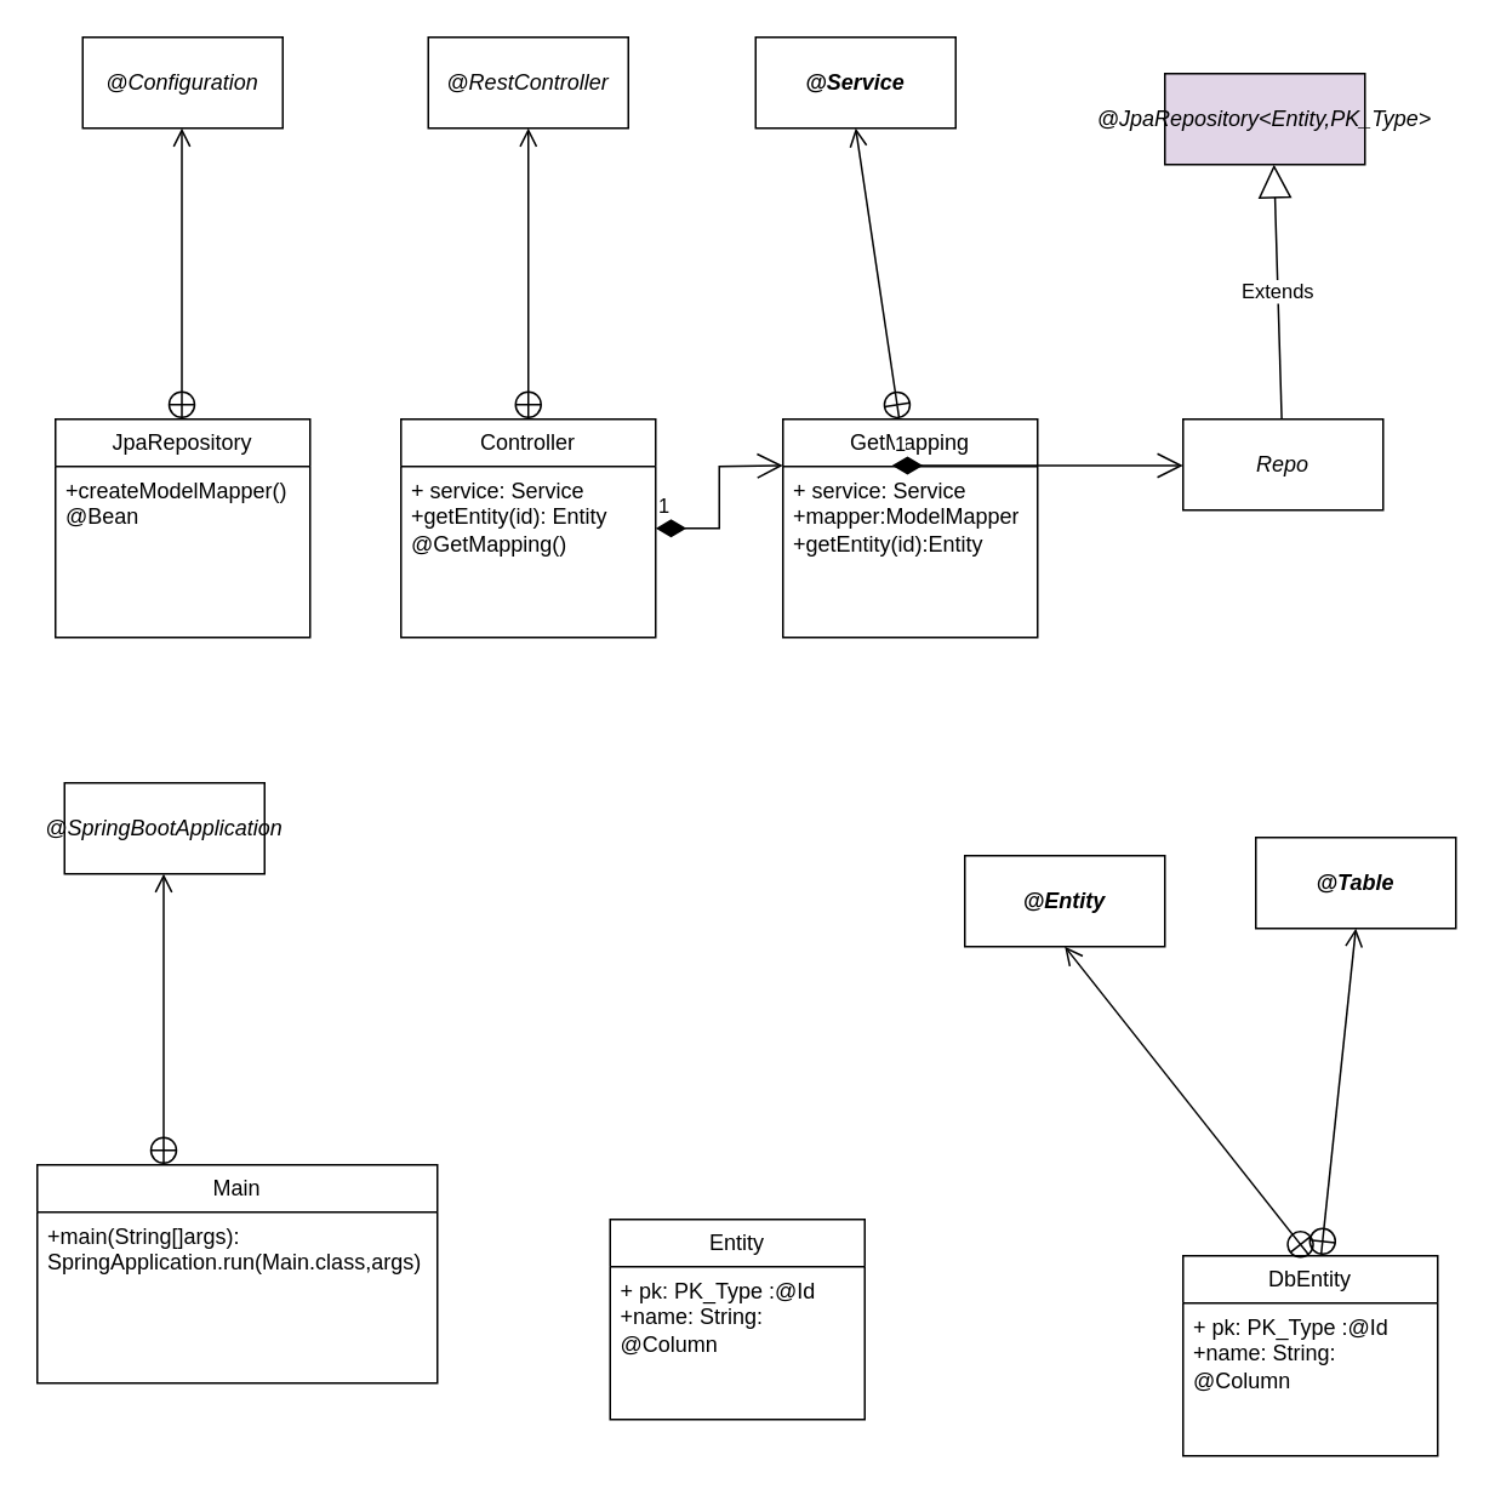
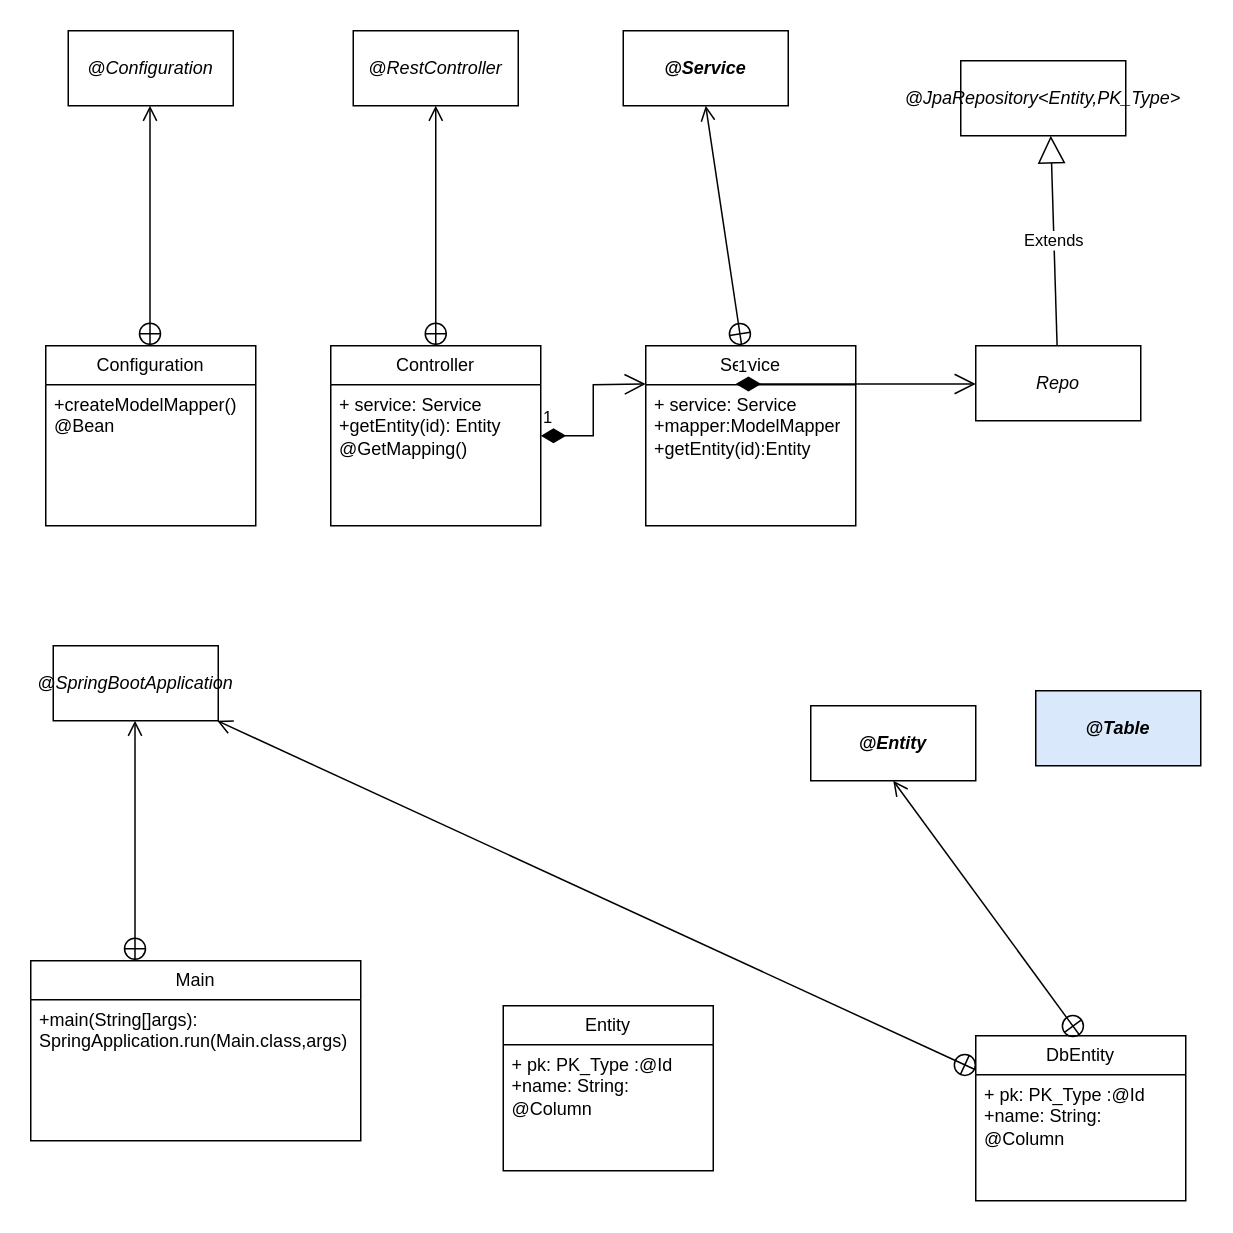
  <mxCell id="0" />
  <mxCell id="1" parent="0" />
  <mxCell id="2" value="Controller" style="swimlane;fontStyle=0;childLayout=stackLayout;horizontal=1;startSize=26;fillColor=none;horizontalStack=0;resizeParent=1;resizeParentMax=0;resizeLast=0;collapsible=1;marginBottom=0;whiteSpace=wrap;html=1;" vertex="1" parent="1"><mxGeometry x="220" y="230" width="140" height="120" as="geometry" /></mxCell>
  <mxCell id="3" value="+ service: Service&lt;br&gt;+getEntity(id): Entity @GetMapping()" style="text;strokeColor=none;fillColor=none;align=left;verticalAlign=top;spacingLeft=4;spacingRight=4;overflow=hidden;rotatable=0;points=[[0,0.5],[1,0.5]];portConstraint=eastwest;whiteSpace=wrap;html=1;" vertex="1" parent="2"><mxGeometry y="26" width="140" height="94" as="geometry" /></mxCell>
  <mxCell id="4" value="1" style="endArrow=open;html=1;endSize=12;startArrow=diamondThin;startSize=14;startFill=1;edgeStyle=orthogonalEdgeStyle;align=left;verticalAlign=bottom;rounded=0;exitX=1;exitY=0.362;exitDx=0;exitDy=0;exitPerimeter=0;" edge="1" parent="1" source="3"><mxGeometry x="-1" y="3" relative="1" as="geometry"><mxPoint x="270" y="255.5" as="sourcePoint" /><mxPoint x="430" y="255.5" as="targetPoint" /></mxGeometry></mxCell>
  <mxCell id="5" value="" style="endArrow=open;startArrow=circlePlus;endFill=0;startFill=0;endSize=8;html=1;rounded=0;exitX=0.5;exitY=0;exitDx=0;exitDy=0;" edge="1" parent="1" source="2"><mxGeometry width="160" relative="1" as="geometry"><mxPoint x="370" y="420" as="sourcePoint" /><mxPoint x="290" y="70" as="targetPoint" /></mxGeometry></mxCell>
  <mxCell id="6" value="&lt;i&gt;@RestController&lt;/i&gt;" style="html=1;whiteSpace=wrap;" vertex="1" parent="1"><mxGeometry x="235" y="20" width="110" height="50" as="geometry" /></mxCell>
- <mxCell id="7" value="GetMapping" style="swimlane;fontStyle=0;childLayout=stackLayout;horizontal=1;startSize=26;fillColor=none;horizontalStack=0;resizeParent=1;resizeParentMax=0;resizeLast=0;collapsible=1;marginBottom=0;whiteSpace=wrap;html=1;" vertex="1" parent="1"><mxGeometry x="430" y="230" width="140" height="120" as="geometry" /></mxCell>
+ <mxCell id="7" value="Service" style="swimlane;fontStyle=0;childLayout=stackLayout;horizontal=1;startSize=26;fillColor=none;horizontalStack=0;resizeParent=1;resizeParentMax=0;resizeLast=0;collapsible=1;marginBottom=0;whiteSpace=wrap;html=1;" vertex="1" parent="1"><mxGeometry x="430" y="230" width="140" height="120" as="geometry" /></mxCell>
  <mxCell id="8" value="+ service: Service&lt;br&gt;+mapper:ModelMapper&lt;br&gt;+getEntity(id):Entity" style="text;strokeColor=none;fillColor=none;align=left;verticalAlign=top;spacingLeft=4;spacingRight=4;overflow=hidden;rotatable=0;points=[[0,0.5],[1,0.5]];portConstraint=eastwest;whiteSpace=wrap;html=1;" vertex="1" parent="7"><mxGeometry y="26" width="140" height="94" as="geometry" /></mxCell>
  <mxCell id="9" value="&lt;i&gt;@Service&lt;/i&gt;" style="html=1;whiteSpace=wrap;fontStyle=1" vertex="1" parent="1"><mxGeometry x="415" y="20" width="110" height="50" as="geometry" /></mxCell>
  <mxCell id="10" value="1" style="endArrow=open;html=1;endSize=12;startArrow=diamondThin;startSize=14;startFill=1;edgeStyle=orthogonalEdgeStyle;align=left;verticalAlign=bottom;rounded=0;" edge="1" parent="1"><mxGeometry x="-1" y="3" relative="1" as="geometry"><mxPoint x="490" y="255.5" as="sourcePoint" /><mxPoint x="650" y="255.5" as="targetPoint" /></mxGeometry></mxCell>
  <mxCell id="11" value="&lt;i&gt;Repo&lt;/i&gt;" style="html=1;whiteSpace=wrap;" vertex="1" parent="1"><mxGeometry x="650" y="230" width="110" height="50" as="geometry" /></mxCell>
  <mxCell id="12" value="Extends" style="endArrow=block;endSize=16;endFill=0;html=1;rounded=0;" edge="1" parent="1" source="11"><mxGeometry width="160" relative="1" as="geometry"><mxPoint x="370" y="670" as="sourcePoint" /><mxPoint x="700" y="90" as="targetPoint" /></mxGeometry></mxCell>
- <mxCell id="13" value="&lt;i&gt;@JpaRepository&amp;lt;Entity,PK_Type&amp;gt;&lt;/i&gt;" style="html=1;whiteSpace=wrap;fillColor=#e1d5e7;" vertex="1" parent="1"><mxGeometry x="640" y="40" width="110" height="50" as="geometry" /></mxCell>
+ <mxCell id="13" value="&lt;i&gt;@JpaRepository&amp;lt;Entity,PK_Type&amp;gt;&lt;/i&gt;" style="html=1;whiteSpace=wrap;" vertex="1" parent="1"><mxGeometry x="640" y="40" width="110" height="50" as="geometry" /></mxCell>
  <mxCell id="14" value="DbEntity" style="swimlane;fontStyle=0;childLayout=stackLayout;horizontal=1;startSize=26;fillColor=none;horizontalStack=0;resizeParent=1;resizeParentMax=0;resizeLast=0;collapsible=1;marginBottom=0;whiteSpace=wrap;html=1;" vertex="1" parent="1"><mxGeometry x="650" y="690" width="140" height="110" as="geometry" /></mxCell>
  <mxCell id="15" value="+ pk: PK_Type :@Id&lt;br&gt;+name: String: @Column" style="text;strokeColor=none;fillColor=none;align=left;verticalAlign=top;spacingLeft=4;spacingRight=4;overflow=hidden;rotatable=0;points=[[0,0.5],[1,0.5]];portConstraint=eastwest;whiteSpace=wrap;html=1;" vertex="1" parent="14"><mxGeometry y="26" width="140" height="84" as="geometry" /></mxCell>
- <mxCell id="16" value="&lt;i&gt;@Entity&lt;/i&gt;" style="html=1;whiteSpace=wrap;fontStyle=1" vertex="1" parent="1"><mxGeometry x="530" y="470" width="110" height="50" as="geometry" /></mxCell>
- <mxCell id="17" value="&lt;i&gt;@Table&lt;/i&gt;" style="html=1;whiteSpace=wrap;fontStyle=1" vertex="1" parent="1"><mxGeometry x="690" y="460" width="110" height="50" as="geometry" /></mxCell>
+ <mxCell id="16" value="&lt;i&gt;@Entity&lt;/i&gt;" style="html=1;whiteSpace=wrap;fontStyle=1" vertex="1" parent="1"><mxGeometry x="540" y="470" width="110" height="50" as="geometry" /></mxCell>
+ <mxCell id="17" value="&lt;i&gt;@Table&lt;/i&gt;" style="html=1;whiteSpace=wrap;fontStyle=1;fillColor=#dae8fc;" vertex="1" parent="1"><mxGeometry x="690" y="460" width="110" height="50" as="geometry" /></mxCell>
  <mxCell id="18" value="" style="endArrow=open;startArrow=circlePlus;endFill=0;startFill=0;endSize=8;html=1;rounded=0;exitX=0.5;exitY=0;exitDx=0;exitDy=0;entryX=0.5;entryY=1;entryDx=0;entryDy=0;" edge="1" parent="1" target="16"><mxGeometry width="160" relative="1" as="geometry"><mxPoint x="719.5" y="690" as="sourcePoint" /><mxPoint x="719.5" y="530" as="targetPoint" /></mxGeometry></mxCell>
- <mxCell id="19" value="" style="endArrow=open;startArrow=circlePlus;endFill=0;startFill=0;endSize=8;html=1;rounded=0;entryX=0.5;entryY=1;entryDx=0;entryDy=0;" edge="1" parent="1" source="14" target="17"><mxGeometry width="160" relative="1" as="geometry"><mxPoint x="729.5" y="700" as="sourcePoint" /><mxPoint x="605" y="530" as="targetPoint" /></mxGeometry></mxCell>
+ <mxCell id="19" value="" style="endArrow=open;startArrow=circlePlus;endFill=0;startFill=0;endSize=8;html=1;rounded=0;" edge="1" parent="1" source="14" target="30"><mxGeometry width="160" relative="1" as="geometry"><mxPoint x="729.5" y="700" as="sourcePoint" /><mxPoint x="605" y="530" as="targetPoint" /></mxGeometry></mxCell>
  <mxCell id="20" value="" style="endArrow=open;startArrow=circlePlus;endFill=0;startFill=0;endSize=8;html=1;rounded=0;exitX=0.457;exitY=0;exitDx=0;exitDy=0;entryX=0.5;entryY=1;entryDx=0;entryDy=0;exitPerimeter=0;" edge="1" parent="1" source="7" target="9"><mxGeometry width="160" relative="1" as="geometry"><mxPoint x="210" y="240" as="sourcePoint" /><mxPoint x="210" y="80" as="targetPoint" /></mxGeometry></mxCell>
  <mxCell id="21" value="Entity" style="swimlane;fontStyle=0;childLayout=stackLayout;horizontal=1;startSize=26;fillColor=none;horizontalStack=0;resizeParent=1;resizeParentMax=0;resizeLast=0;collapsible=1;marginBottom=0;whiteSpace=wrap;html=1;" vertex="1" parent="1"><mxGeometry x="335" y="670" width="140" height="110" as="geometry" /></mxCell>
  <mxCell id="22" value="+ pk: PK_Type :@Id&lt;br&gt;+name: String: @Column" style="text;strokeColor=none;fillColor=none;align=left;verticalAlign=top;spacingLeft=4;spacingRight=4;overflow=hidden;rotatable=0;points=[[0,0.5],[1,0.5]];portConstraint=eastwest;whiteSpace=wrap;html=1;" vertex="1" parent="21"><mxGeometry y="26" width="140" height="84" as="geometry" /></mxCell>
- <mxCell id="23" value="JpaRepository" style="swimlane;fontStyle=0;childLayout=stackLayout;horizontal=1;startSize=26;fillColor=none;horizontalStack=0;resizeParent=1;resizeParentMax=0;resizeLast=0;collapsible=1;marginBottom=0;whiteSpace=wrap;html=1;" vertex="1" parent="1"><mxGeometry x="30" y="230" width="140" height="120" as="geometry" /></mxCell>
+ <mxCell id="23" value="Configuration" style="swimlane;fontStyle=0;childLayout=stackLayout;horizontal=1;startSize=26;fillColor=none;horizontalStack=0;resizeParent=1;resizeParentMax=0;resizeLast=0;collapsible=1;marginBottom=0;whiteSpace=wrap;html=1;" vertex="1" parent="1"><mxGeometry x="30" y="230" width="140" height="120" as="geometry" /></mxCell>
  <mxCell id="24" value="+createModelMapper() @Bean" style="text;strokeColor=none;fillColor=none;align=left;verticalAlign=top;spacingLeft=4;spacingRight=4;overflow=hidden;rotatable=0;points=[[0,0.5],[1,0.5]];portConstraint=eastwest;whiteSpace=wrap;html=1;" vertex="1" parent="23"><mxGeometry y="26" width="140" height="94" as="geometry" /></mxCell>
  <mxCell id="25" value="" style="endArrow=open;startArrow=circlePlus;endFill=0;startFill=0;endSize=8;html=1;rounded=0;exitX=0.5;exitY=0;exitDx=0;exitDy=0;" edge="1" parent="1"><mxGeometry width="160" relative="1" as="geometry"><mxPoint x="99.5" y="230" as="sourcePoint" /><mxPoint x="99.5" y="70" as="targetPoint" /></mxGeometry></mxCell>
  <mxCell id="26" value="&lt;i&gt;@Configuration&lt;/i&gt;" style="html=1;whiteSpace=wrap;" vertex="1" parent="1"><mxGeometry x="45" y="20" width="110" height="50" as="geometry" /></mxCell>
  <mxCell id="27" value="Main" style="swimlane;fontStyle=0;childLayout=stackLayout;horizontal=1;startSize=26;fillColor=none;horizontalStack=0;resizeParent=1;resizeParentMax=0;resizeLast=0;collapsible=1;marginBottom=0;whiteSpace=wrap;html=1;" vertex="1" parent="1"><mxGeometry x="20" y="640" width="220" height="120" as="geometry" /></mxCell>
  <mxCell id="28" value="+main(String[]args): SpringApplication.run(Main.class,args)" style="text;strokeColor=none;fillColor=none;align=left;verticalAlign=top;spacingLeft=4;spacingRight=4;overflow=hidden;rotatable=0;points=[[0,0.5],[1,0.5]];portConstraint=eastwest;whiteSpace=wrap;html=1;" vertex="1" parent="27"><mxGeometry y="26" width="220" height="94" as="geometry" /></mxCell>
  <mxCell id="29" value="" style="endArrow=open;startArrow=circlePlus;endFill=0;startFill=0;endSize=8;html=1;rounded=0;exitX=0.5;exitY=0;exitDx=0;exitDy=0;" edge="1" parent="1"><mxGeometry width="160" relative="1" as="geometry"><mxPoint x="89.5" y="640" as="sourcePoint" /><mxPoint x="89.5" y="480" as="targetPoint" /></mxGeometry></mxCell>
  <mxCell id="30" value="&lt;i&gt;@SpringBootApplication&lt;/i&gt;" style="html=1;whiteSpace=wrap;" vertex="1" parent="1"><mxGeometry x="35" y="430" width="110" height="50" as="geometry" /></mxCell>
